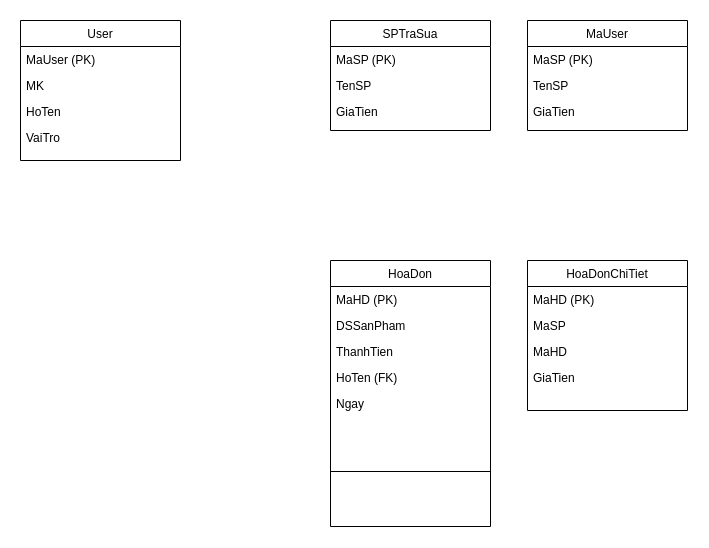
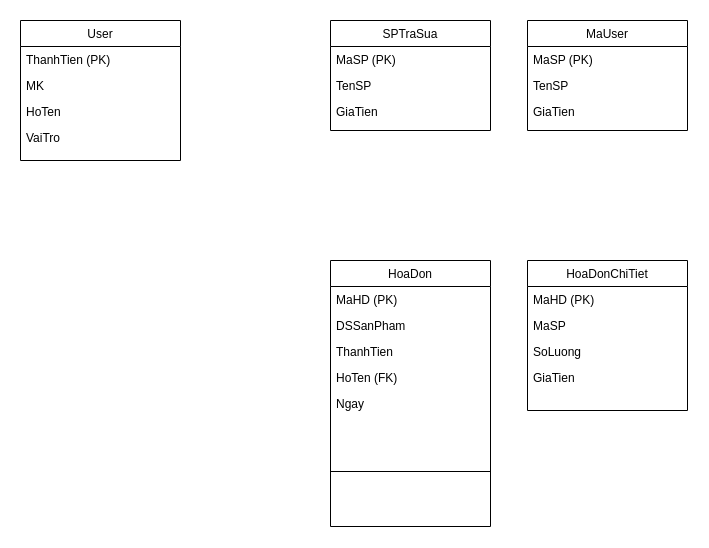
  <mxCell id="0" />
  <mxCell id="1" parent="0" />
  <mxCell id="2" value="User" style="swimlane;fontStyle=0;align=center;verticalAlign=top;childLayout=stackLayout;horizontal=1;startSize=26;horizontalStack=0;resizeParent=1;resizeLast=0;collapsible=1;marginBottom=0;rounded=0;shadow=0;strokeWidth=1;" parent="1" vertex="1"><mxGeometry x="20" y="20" width="160" height="140" as="geometry"><mxRectangle x="550" y="140" width="160" height="26" as="alternateBounds" /></mxGeometry></mxCell>
- <mxCell id="3" value="MaUser (PK)" style="text;align=left;verticalAlign=top;spacingLeft=4;spacingRight=4;overflow=hidden;rotatable=0;points=[[0,0.5],[1,0.5]];portConstraint=eastwest;" parent="2" vertex="1"><mxGeometry y="26" width="160" height="26" as="geometry" /></mxCell>
+ <mxCell id="3" value="ThanhTien (PK)" style="text;align=left;verticalAlign=top;spacingLeft=4;spacingRight=4;overflow=hidden;rotatable=0;points=[[0,0.5],[1,0.5]];portConstraint=eastwest;" parent="2" vertex="1"><mxGeometry y="26" width="160" height="26" as="geometry" /></mxCell>
  <mxCell id="4" value="MK" style="text;align=left;verticalAlign=top;spacingLeft=4;spacingRight=4;overflow=hidden;rotatable=0;points=[[0,0.5],[1,0.5]];portConstraint=eastwest;rounded=0;shadow=0;html=0;" parent="2" vertex="1"><mxGeometry y="52" width="160" height="26" as="geometry" /></mxCell>
  <mxCell id="5" value="HoTen" style="text;align=left;verticalAlign=top;spacingLeft=4;spacingRight=4;overflow=hidden;rotatable=0;points=[[0,0.5],[1,0.5]];portConstraint=eastwest;rounded=0;shadow=0;html=0;" parent="2" vertex="1"><mxGeometry y="78" width="160" height="26" as="geometry" /></mxCell>
  <mxCell id="6" value="VaiTro" style="text;align=left;verticalAlign=top;spacingLeft=4;spacingRight=4;overflow=hidden;rotatable=0;points=[[0,0.5],[1,0.5]];portConstraint=eastwest;rounded=0;shadow=0;html=0;" parent="2" vertex="1"><mxGeometry y="104" width="160" height="16" as="geometry" /></mxCell>
  <mxCell id="7" value="SPTraSua" style="swimlane;fontStyle=0;align=center;verticalAlign=top;childLayout=stackLayout;horizontal=1;startSize=26;horizontalStack=0;resizeParent=1;resizeLast=0;collapsible=1;marginBottom=0;rounded=0;shadow=0;strokeWidth=1;" vertex="1" parent="1"><mxGeometry x="330" y="20" width="160" height="110" as="geometry"><mxRectangle x="550" y="140" width="160" height="26" as="alternateBounds" /></mxGeometry></mxCell>
  <mxCell id="8" value="MaSP (PK)" style="text;align=left;verticalAlign=top;spacingLeft=4;spacingRight=4;overflow=hidden;rotatable=0;points=[[0,0.5],[1,0.5]];portConstraint=eastwest;" vertex="1" parent="7"><mxGeometry y="26" width="160" height="26" as="geometry" /></mxCell>
  <mxCell id="9" value="TenSP" style="text;align=left;verticalAlign=top;spacingLeft=4;spacingRight=4;overflow=hidden;rotatable=0;points=[[0,0.5],[1,0.5]];portConstraint=eastwest;rounded=0;shadow=0;html=0;" vertex="1" parent="7"><mxGeometry y="52" width="160" height="26" as="geometry" /></mxCell>
  <mxCell id="10" value="GiaTien" style="text;align=left;verticalAlign=top;spacingLeft=4;spacingRight=4;overflow=hidden;rotatable=0;points=[[0,0.5],[1,0.5]];portConstraint=eastwest;rounded=0;shadow=0;html=0;" vertex="1" parent="7"><mxGeometry y="78" width="160" height="26" as="geometry" /></mxCell>
  <mxCell id="11" value="HoaDon" style="swimlane;fontStyle=0;align=center;verticalAlign=top;childLayout=stackLayout;horizontal=1;startSize=26;horizontalStack=0;resizeParent=1;resizeLast=0;collapsible=1;marginBottom=0;rounded=0;shadow=0;strokeWidth=1;" vertex="1" parent="1"><mxGeometry x="330" y="260" width="160" height="266" as="geometry"><mxRectangle x="550" y="140" width="160" height="26" as="alternateBounds" /></mxGeometry></mxCell>
  <mxCell id="12" value="MaHD (PK)" style="text;align=left;verticalAlign=top;spacingLeft=4;spacingRight=4;overflow=hidden;rotatable=0;points=[[0,0.5],[1,0.5]];portConstraint=eastwest;" vertex="1" parent="11"><mxGeometry y="26" width="160" height="26" as="geometry" /></mxCell>
  <mxCell id="13" value="DSSanPham" style="text;align=left;verticalAlign=top;spacingLeft=4;spacingRight=4;overflow=hidden;rotatable=0;points=[[0,0.5],[1,0.5]];portConstraint=eastwest;rounded=0;shadow=0;html=0;" vertex="1" parent="11"><mxGeometry y="52" width="160" height="26" as="geometry" /></mxCell>
  <mxCell id="14" value="ThanhTien" style="text;align=left;verticalAlign=top;spacingLeft=4;spacingRight=4;overflow=hidden;rotatable=0;points=[[0,0.5],[1,0.5]];portConstraint=eastwest;rounded=0;shadow=0;html=0;" vertex="1" parent="11"><mxGeometry y="78" width="160" height="26" as="geometry" /></mxCell>
  <mxCell id="15" value="HoTen (FK)" style="text;align=left;verticalAlign=top;spacingLeft=4;spacingRight=4;overflow=hidden;rotatable=0;points=[[0,0.5],[1,0.5]];portConstraint=eastwest;rounded=0;shadow=0;html=0;" vertex="1" parent="11"><mxGeometry y="104" width="160" height="26" as="geometry" /></mxCell>
  <mxCell id="16" value="Ngay" style="text;align=left;verticalAlign=top;spacingLeft=4;spacingRight=4;overflow=hidden;rotatable=0;points=[[0,0.5],[1,0.5]];portConstraint=eastwest;rounded=0;shadow=0;html=0;" vertex="1" parent="11"><mxGeometry y="130" width="160" height="26" as="geometry" /></mxCell>
  <mxCell id="17" value="" style="line;html=1;strokeWidth=1;align=left;verticalAlign=middle;spacingTop=-1;spacingLeft=3;spacingRight=3;rotatable=0;labelPosition=right;points=[];portConstraint=eastwest;" vertex="1" parent="11"><mxGeometry y="156" width="160" height="110" as="geometry" /></mxCell>
  <mxCell id="18" value="MaUser" style="swimlane;fontStyle=0;align=center;verticalAlign=top;childLayout=stackLayout;horizontal=1;startSize=26;horizontalStack=0;resizeParent=1;resizeLast=0;collapsible=1;marginBottom=0;rounded=0;shadow=0;strokeWidth=1;" vertex="1" parent="1"><mxGeometry x="527" y="20" width="160" height="110" as="geometry"><mxRectangle x="550" y="140" width="160" height="26" as="alternateBounds" /></mxGeometry></mxCell>
  <mxCell id="19" value="MaSP (PK)" style="text;align=left;verticalAlign=top;spacingLeft=4;spacingRight=4;overflow=hidden;rotatable=0;points=[[0,0.5],[1,0.5]];portConstraint=eastwest;" vertex="1" parent="18"><mxGeometry y="26" width="160" height="26" as="geometry" /></mxCell>
  <mxCell id="20" value="TenSP" style="text;align=left;verticalAlign=top;spacingLeft=4;spacingRight=4;overflow=hidden;rotatable=0;points=[[0,0.5],[1,0.5]];portConstraint=eastwest;rounded=0;shadow=0;html=0;" vertex="1" parent="18"><mxGeometry y="52" width="160" height="26" as="geometry" /></mxCell>
  <mxCell id="21" value="GiaTien" style="text;align=left;verticalAlign=top;spacingLeft=4;spacingRight=4;overflow=hidden;rotatable=0;points=[[0,0.5],[1,0.5]];portConstraint=eastwest;rounded=0;shadow=0;html=0;" vertex="1" parent="18"><mxGeometry y="78" width="160" height="26" as="geometry" /></mxCell>
  <mxCell id="22" value="HoaDonChiTiet" style="swimlane;fontStyle=0;align=center;verticalAlign=top;childLayout=stackLayout;horizontal=1;startSize=26;horizontalStack=0;resizeParent=1;resizeLast=0;collapsible=1;marginBottom=0;rounded=0;shadow=0;strokeWidth=1;" vertex="1" parent="1"><mxGeometry x="527" y="260" width="160" height="150" as="geometry"><mxRectangle x="550" y="140" width="160" height="26" as="alternateBounds" /></mxGeometry></mxCell>
  <mxCell id="23" value="MaHD (PK)" style="text;align=left;verticalAlign=top;spacingLeft=4;spacingRight=4;overflow=hidden;rotatable=0;points=[[0,0.5],[1,0.5]];portConstraint=eastwest;" vertex="1" parent="22"><mxGeometry y="26" width="160" height="26" as="geometry" /></mxCell>
  <mxCell id="24" value="MaSP" style="text;align=left;verticalAlign=top;spacingLeft=4;spacingRight=4;overflow=hidden;rotatable=0;points=[[0,0.5],[1,0.5]];portConstraint=eastwest;rounded=0;shadow=0;html=0;" vertex="1" parent="22"><mxGeometry y="52" width="160" height="26" as="geometry" /></mxCell>
- <mxCell id="25" value="MaHD" style="text;align=left;verticalAlign=top;spacingLeft=4;spacingRight=4;overflow=hidden;rotatable=0;points=[[0,0.5],[1,0.5]];portConstraint=eastwest;rounded=0;shadow=0;html=0;" vertex="1" parent="22"><mxGeometry y="78" width="160" height="26" as="geometry" /></mxCell>
+ <mxCell id="25" value="SoLuong" style="text;align=left;verticalAlign=top;spacingLeft=4;spacingRight=4;overflow=hidden;rotatable=0;points=[[0,0.5],[1,0.5]];portConstraint=eastwest;rounded=0;shadow=0;html=0;" vertex="1" parent="22"><mxGeometry y="78" width="160" height="26" as="geometry" /></mxCell>
  <mxCell id="26" value="GiaTien" style="text;align=left;verticalAlign=top;spacingLeft=4;spacingRight=4;overflow=hidden;rotatable=0;points=[[0,0.5],[1,0.5]];portConstraint=eastwest;rounded=0;shadow=0;html=0;" vertex="1" parent="22"><mxGeometry y="104" width="160" height="26" as="geometry" /></mxCell>
